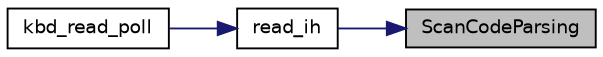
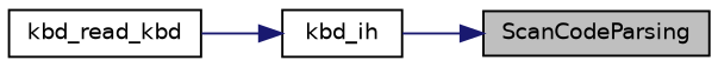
  digraph {
    rankdir=RL
    node [color=black fillcolor=white fontname=Helvetica fontsize=10 shape=record style=filled]
    edge [color=midnightblue dir=back fontname=Helvetica fontsize=10 labelfontname=Helvetica labelfontsize=10 style=solid]
    n1 [fillcolor=grey75 fontcolor=black height=0.2 label=ScanCodeParsing width=0.4]
-   n2 [height=0.2 label=read_ih width=0.4]
-   n3 [height=0.2 label=kbd_read_poll width=0.4]
+   n2 [height=0.2 label=kbd_ih width=0.4]
+   n3 [height=0.2 label=kbd_read_kbd width=0.4]
    n1 -> n2
    n2 -> n3
  }
